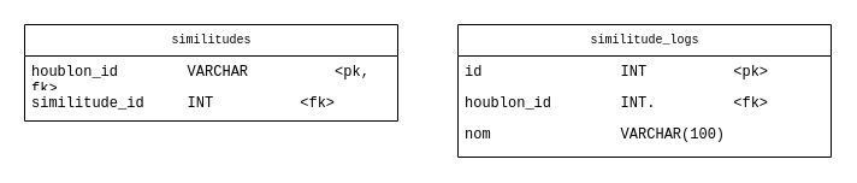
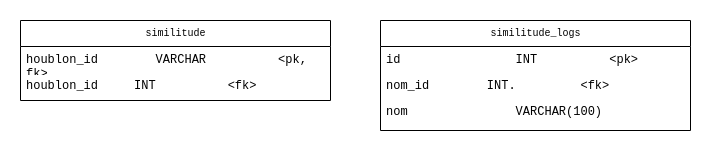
  <mxCell id="0" />
  <mxCell id="1" parent="0" />
  <mxCell id="2" value="similitude_logs" style="swimlane;html=1;fontStyle=0;childLayout=stackLayout;horizontal=1;startSize=26;fillColor=none;horizontalStack=0;resizeParent=1;resizeLast=0;collapsible=1;marginBottom=0;swimlaneFillColor=#ffffff;rounded=0;shadow=0;comic=0;labelBackgroundColor=none;strokeWidth=1;fontFamily=Courier New;fontSize=10;align=center;" parent="1" vertex="1"><mxGeometry x="380" y="20" width="310" height="110" as="geometry" /></mxCell>
  <mxCell id="3" value="id&amp;nbsp; &amp;nbsp; &amp;nbsp; &amp;nbsp; &amp;nbsp; &amp;nbsp; &amp;nbsp; &amp;nbsp; INT&amp;nbsp; &amp;nbsp; &amp;nbsp; &amp;nbsp; &amp;nbsp; &amp;lt;pk&amp;gt;" style="text;html=1;strokeColor=none;fillColor=none;align=left;verticalAlign=top;spacingLeft=4;spacingRight=4;whiteSpace=wrap;overflow=hidden;rotatable=0;points=[[0,0.5],[1,0.5]];portConstraint=eastwest;fontFamily=Courier New;" parent="2" vertex="1"><mxGeometry y="26" width="310" height="26" as="geometry" /></mxCell>
- <mxCell id="4" value="houblon_id&amp;nbsp; &amp;nbsp; &amp;nbsp; &amp;nbsp; INT.&amp;nbsp; &amp;nbsp; &amp;nbsp; &amp;nbsp; &amp;nbsp;&amp;lt;fk&amp;gt;" style="text;html=1;strokeColor=none;fillColor=none;align=left;verticalAlign=top;spacingLeft=4;spacingRight=4;whiteSpace=wrap;overflow=hidden;rotatable=0;points=[[0,0.5],[1,0.5]];portConstraint=eastwest;fontFamily=Courier New;" parent="2" vertex="1"><mxGeometry y="52" width="310" height="26" as="geometry" /></mxCell>
+ <mxCell id="4" value="nom_id&amp;nbsp; &amp;nbsp; &amp;nbsp; &amp;nbsp; INT.&amp;nbsp; &amp;nbsp; &amp;nbsp; &amp;nbsp; &amp;nbsp;&amp;lt;fk&amp;gt;" style="text;html=1;strokeColor=none;fillColor=none;align=left;verticalAlign=top;spacingLeft=4;spacingRight=4;whiteSpace=wrap;overflow=hidden;rotatable=0;points=[[0,0.5],[1,0.5]];portConstraint=eastwest;fontFamily=Courier New;" parent="2" vertex="1"><mxGeometry y="52" width="310" height="26" as="geometry" /></mxCell>
  <mxCell id="5" value="nom&amp;nbsp; &amp;nbsp; &amp;nbsp; &amp;nbsp; &amp;nbsp; &amp;nbsp; &amp;nbsp; &amp;nbsp;VARCHAR(100)" style="text;html=1;strokeColor=none;fillColor=none;align=left;verticalAlign=top;spacingLeft=4;spacingRight=4;whiteSpace=wrap;overflow=hidden;rotatable=0;points=[[0,0.5],[1,0.5]];portConstraint=eastwest;fontFamily=Courier New;" parent="2" vertex="1"><mxGeometry y="78" width="310" height="26" as="geometry" /></mxCell>
- <mxCell id="6" value="similitudes" style="swimlane;html=1;fontStyle=0;childLayout=stackLayout;horizontal=1;startSize=26;fillColor=none;horizontalStack=0;resizeParent=1;resizeLast=0;collapsible=1;marginBottom=0;swimlaneFillColor=#ffffff;rounded=0;shadow=0;comic=0;labelBackgroundColor=none;strokeWidth=1;fontFamily=Courier New;fontSize=10;align=center;" vertex="1" parent="1"><mxGeometry x="20" y="20" width="310" height="80" as="geometry" /></mxCell>
+ <mxCell id="6" value="similitude" style="swimlane;html=1;fontStyle=0;childLayout=stackLayout;horizontal=1;startSize=26;fillColor=none;horizontalStack=0;resizeParent=1;resizeLast=0;collapsible=1;marginBottom=0;swimlaneFillColor=#ffffff;rounded=0;shadow=0;comic=0;labelBackgroundColor=none;strokeWidth=1;fontFamily=Courier New;fontSize=10;align=center;" vertex="1" parent="1"><mxGeometry x="20" y="20" width="310" height="80" as="geometry" /></mxCell>
  <mxCell id="7" value="houblon_id&amp;nbsp; &amp;nbsp; &amp;nbsp; &amp;nbsp; VARCHAR&amp;nbsp; &amp;nbsp; &amp;nbsp; &amp;nbsp; &amp;nbsp; &amp;lt;pk, fk&amp;gt;" style="text;html=1;strokeColor=none;fillColor=none;align=left;verticalAlign=top;spacingLeft=4;spacingRight=4;whiteSpace=wrap;overflow=hidden;rotatable=0;points=[[0,0.5],[1,0.5]];portConstraint=eastwest;fontFamily=Courier New;" vertex="1" parent="6"><mxGeometry y="26" width="310" height="26" as="geometry" /></mxCell>
- <mxCell id="8" value="similitude_id&amp;nbsp; &amp;nbsp; &amp;nbsp;INT&amp;nbsp; &amp;nbsp; &amp;nbsp; &amp;nbsp; &amp;nbsp; &amp;lt;fk&amp;gt;" style="text;html=1;strokeColor=none;fillColor=none;align=left;verticalAlign=top;spacingLeft=4;spacingRight=4;whiteSpace=wrap;overflow=hidden;rotatable=0;points=[[0,0.5],[1,0.5]];portConstraint=eastwest;fontFamily=Courier New;" vertex="1" parent="6"><mxGeometry y="52" width="310" height="26" as="geometry" /></mxCell>
+ <mxCell id="8" value="houblon_id&amp;nbsp; &amp;nbsp; &amp;nbsp;INT&amp;nbsp; &amp;nbsp; &amp;nbsp; &amp;nbsp; &amp;nbsp; &amp;lt;fk&amp;gt;" style="text;html=1;strokeColor=none;fillColor=none;align=left;verticalAlign=top;spacingLeft=4;spacingRight=4;whiteSpace=wrap;overflow=hidden;rotatable=0;points=[[0,0.5],[1,0.5]];portConstraint=eastwest;fontFamily=Courier New;" vertex="1" parent="6"><mxGeometry y="52" width="310" height="26" as="geometry" /></mxCell>
